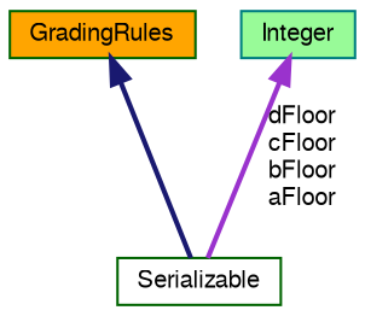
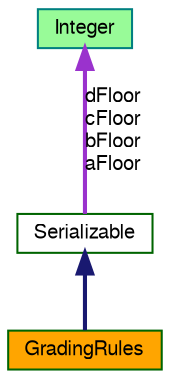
  digraph {
    node [color=darkgreen fontname=FreeSans fontsize=10 shape=record style=filled]
    edge [dir=back fontname=FreeSans fontsize=10 labelfontname=FreeSans labelfontsize=10 style=bold]
    n1 [fillcolor=orange fontcolor=black height=0.2 label=GradingRules width=0.4]
    n2 [fillcolor=white height=0.2 label=Serializable width=0.4]
    n3 [color=teal fillcolor=palegreen height=0.2 label=Integer width=0.4]
-   n1 -> n2 [color=midnightblue]
+   n2 -> n1 [color=midnightblue]
    n3 -> n2 [color=darkorchid3 label="dFloor\ncFloor\nbFloor\naFloor"]
  }
